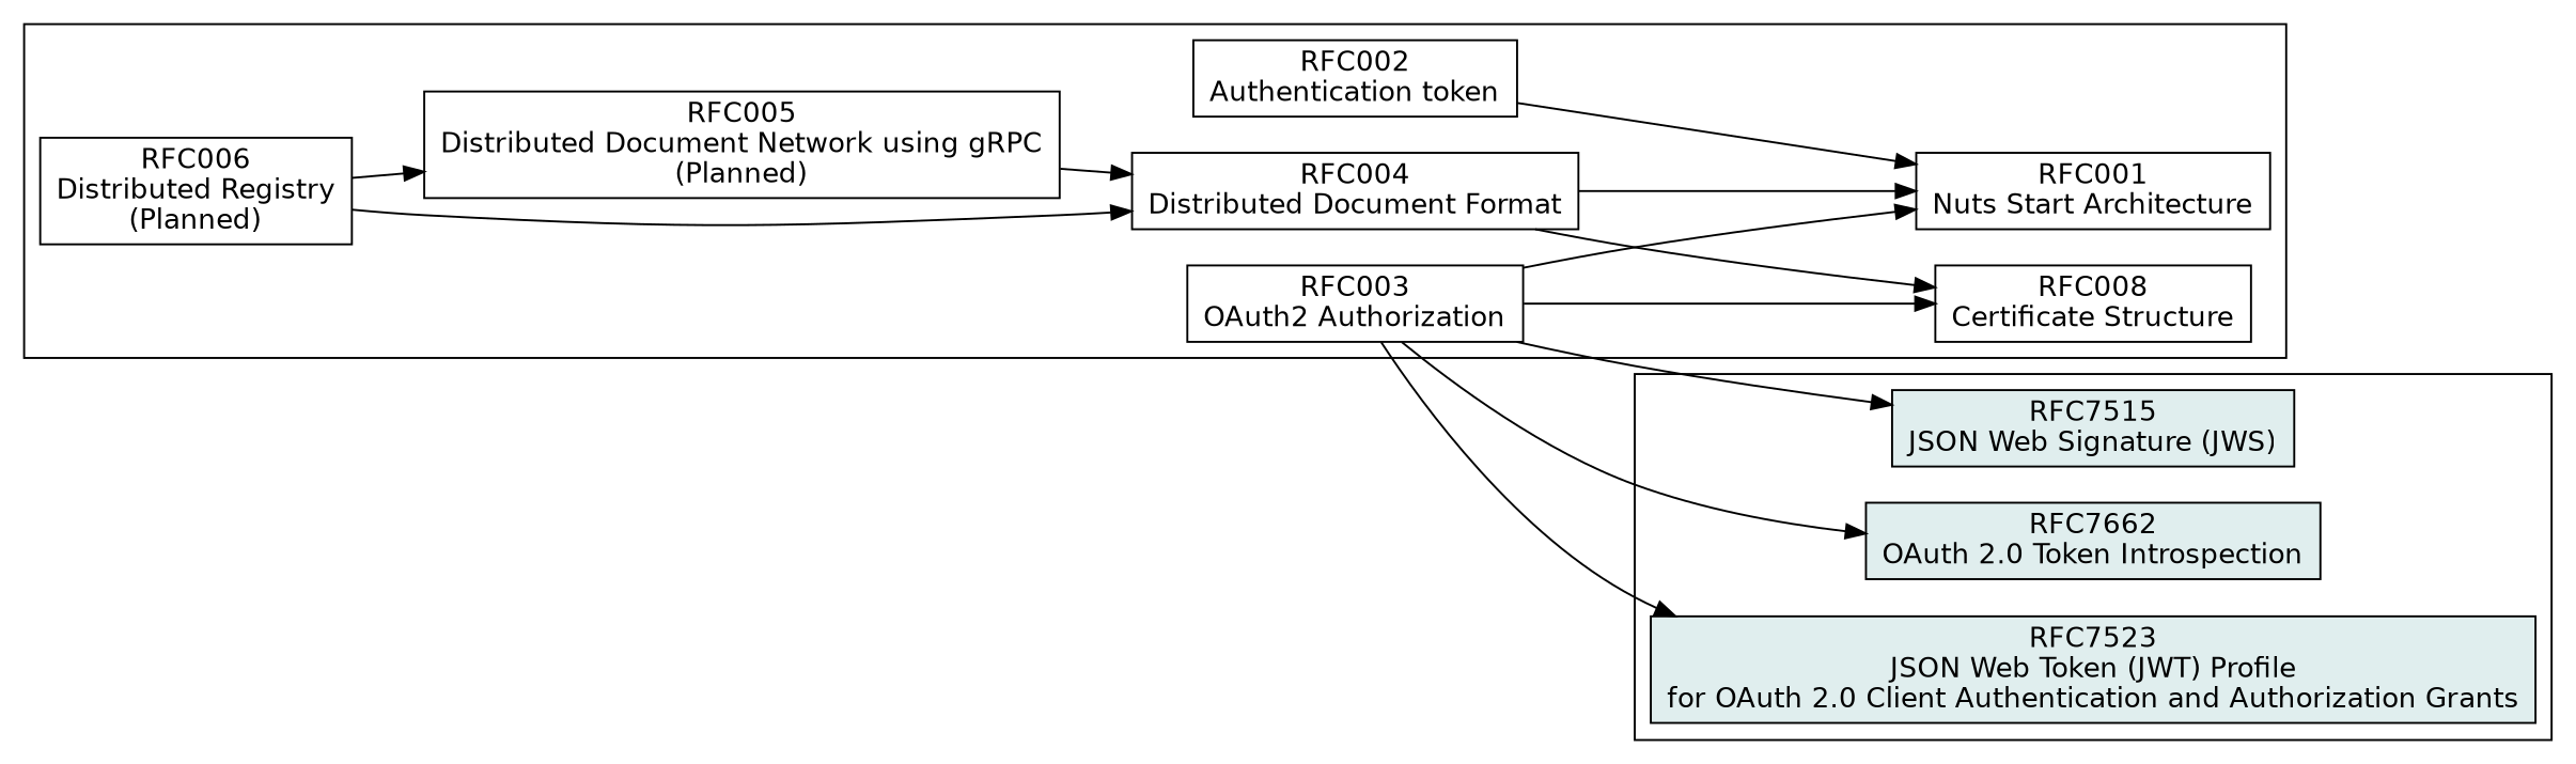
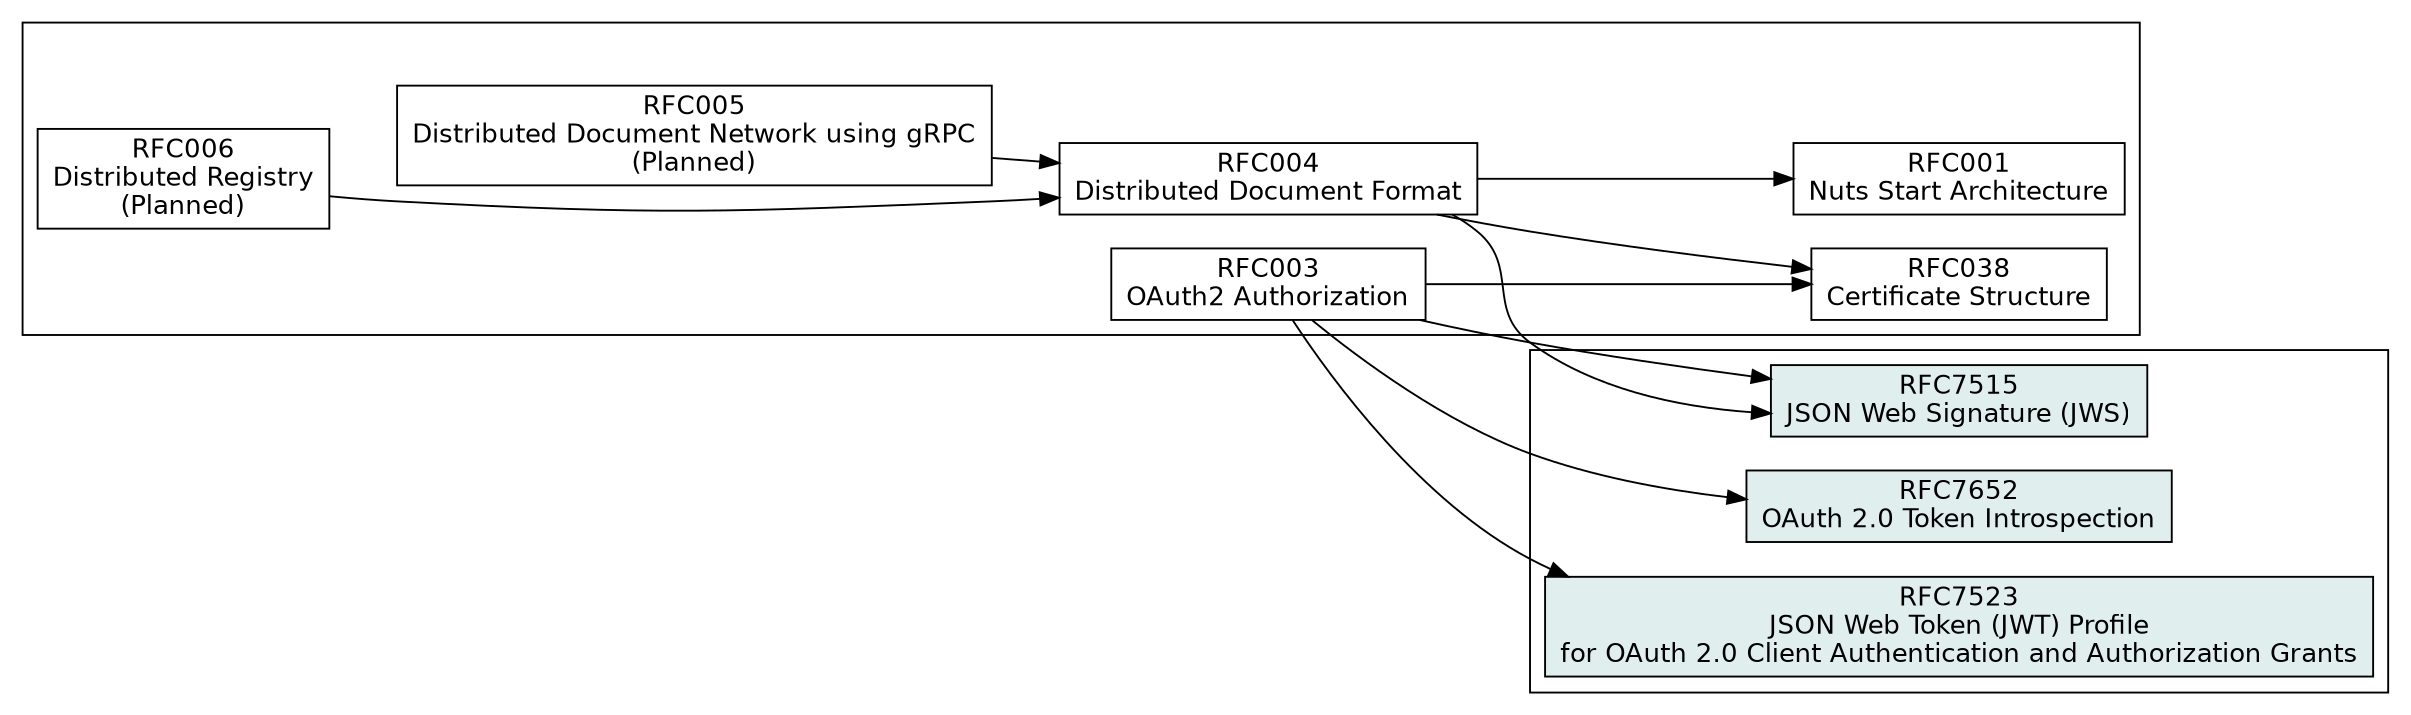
  digraph {
    fontname=helvetica
    rankdir=LR
    root=RFC001
    node [fontname=helvetica shape=box]
    edge [fontname=helvetica]
    n1 [label="RFC001\nNuts Start Architecture"]
-   n2 [label="RFC002\nAuthentication token"]
    n3 [label="RFC003\nOAuth2 Authorization"]
    n4 [label="RFC004\nDistributed Document Format"]
    n5 [label="RFC005\nDistributed Document Network using gRPC\n(Planned)"]
    n6 [label="RFC006\nDistributed Registry\n(Planned)"]
-   n7 [label="RFC008\nCertificate Structure"]
-   n8 [fillcolor=azure2 label="RFC7662\nOAuth 2.0 Token Introspection" style=filled]
+   n7 [label="RFC038\nCertificate Structure"]
+   n8 [fillcolor=azure2 label="RFC7652\nOAuth 2.0 Token Introspection" style=filled]
    n9 [fillcolor=azure2 label="RFC7523\nJSON Web Token (JWT) Profile\nfor OAuth 2.0 Client Authentication and Authorization Grants" style=filled]
    n10 [fillcolor=azure2 label="RFC7515\nJSON Web Signature (JWS)" style=filled]
    subgraph cluster_1 {
      n1
-     n2
      n3
      n4
      n5
      n6
      n7
    }
    subgraph cluster_2 {
      n8
      n9
      n10
    }
-   n2 -> n1
-   n3 -> n1
    n3 -> n7
    n3 -> n8
    n3 -> n9
    n3 -> n10
    n4 -> n1
    n4 -> n7
+   n4 -> n10
    n5 -> n4
    n6 -> n4
-   n6 -> n5
  }
